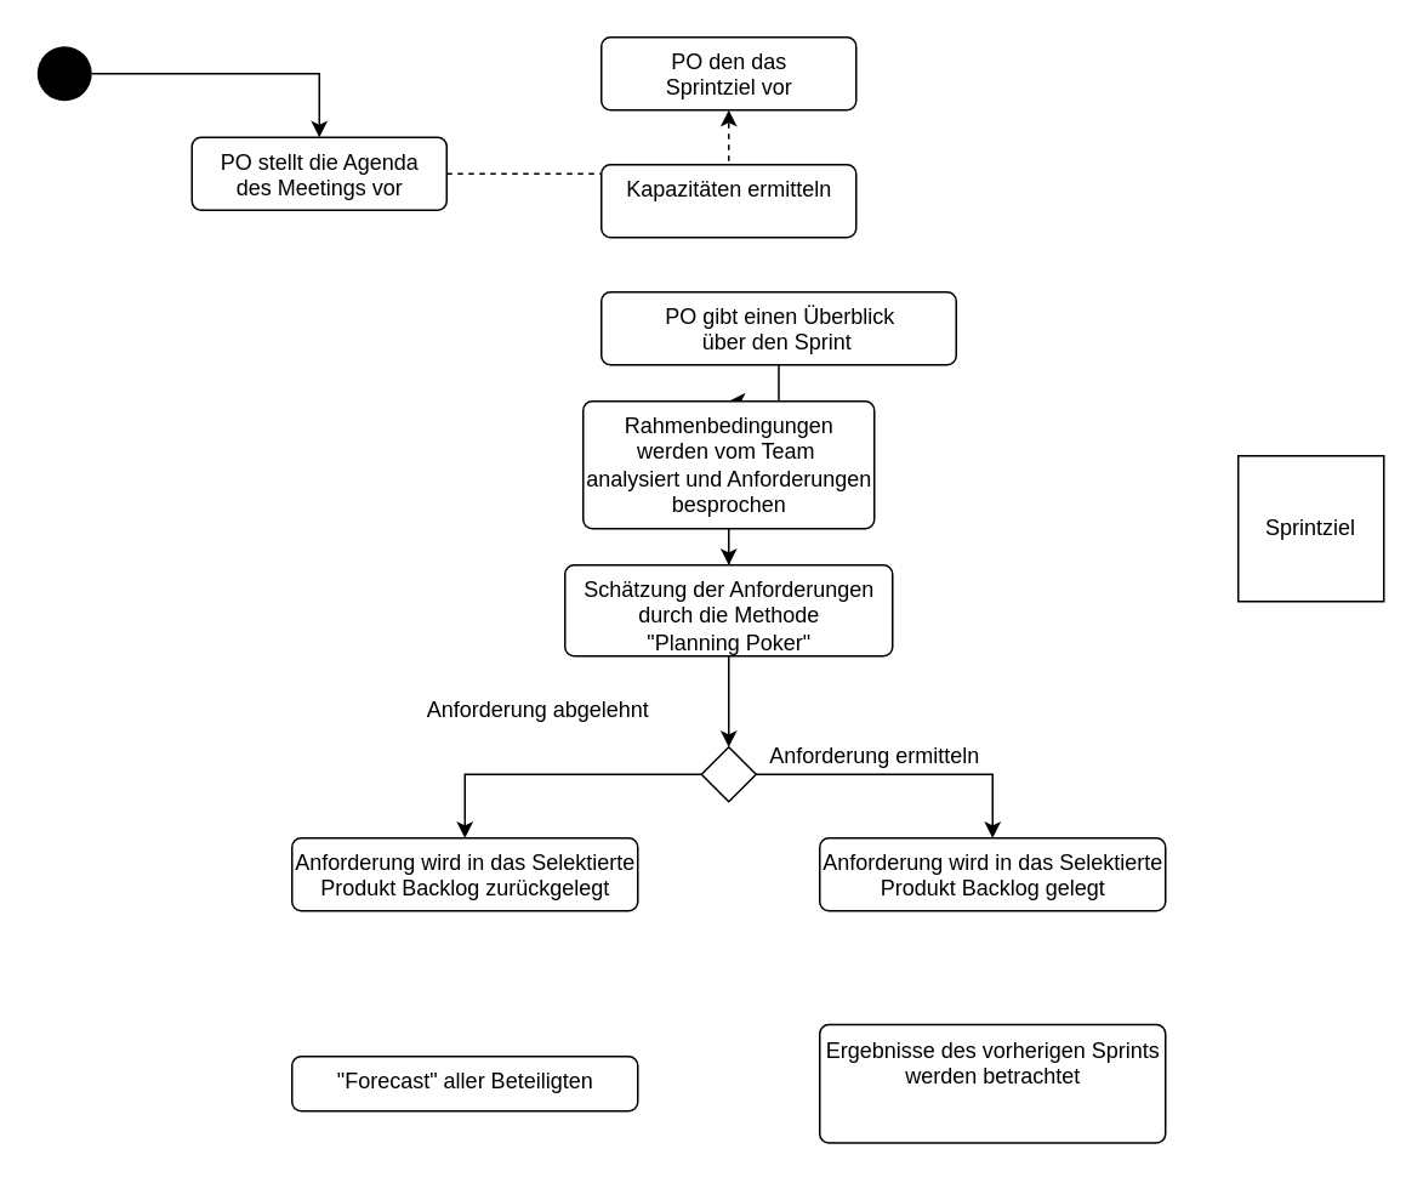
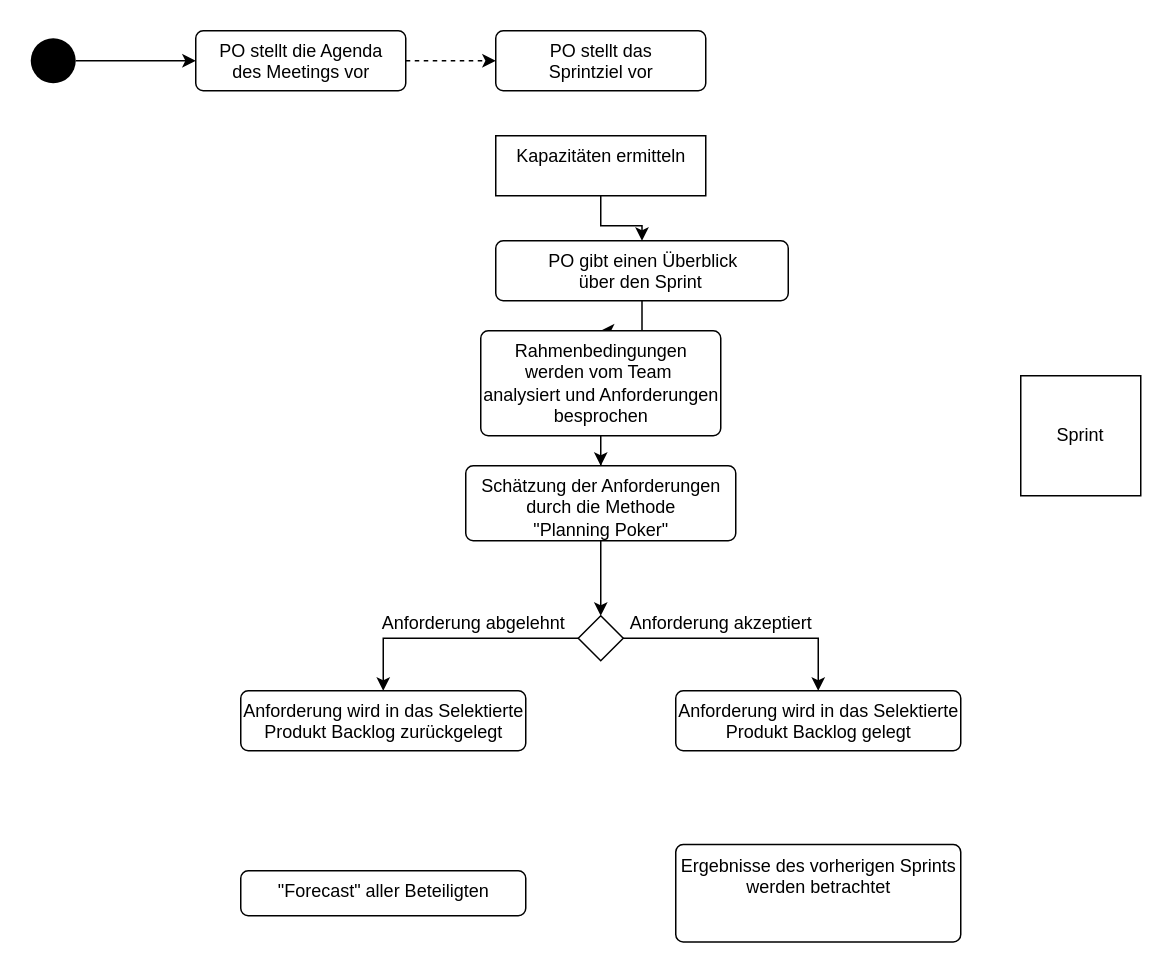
  <mxCell id="0" />
  <mxCell id="1" parent="0" />
  <mxCell id="2" style="edgeStyle=orthogonalEdgeStyle;rounded=0;orthogonalLoop=1;jettySize=auto;html=1;" edge="1" parent="1" source="3" target="5"><mxGeometry relative="1" as="geometry" /></mxCell>
  <mxCell id="3" value="" style="ellipse;fillColor=#000000;strokeColor=none;" vertex="1" parent="1"><mxGeometry x="20" y="25" width="30" height="30" as="geometry" /></mxCell>
  <mxCell id="4" style="edgeStyle=orthogonalEdgeStyle;rounded=0;orthogonalLoop=1;jettySize=auto;html=1;dashed=1;" edge="1" parent="1" source="5" target="6"><mxGeometry relative="1" as="geometry" /></mxCell>
- <mxCell id="5" value="PO stellt die Agenda &lt;br&gt;des Meetings vor" style="html=1;align=center;verticalAlign=top;rounded=1;absoluteArcSize=1;arcSize=10;dashed=0;" vertex="1" parent="1"><mxGeometry x="105" y="75" width="140" height="40" as="geometry" /></mxCell>
- <mxCell id="6" value="PO den das &lt;br&gt;Sprintziel vor" style="html=1;align=center;verticalAlign=top;rounded=1;absoluteArcSize=1;arcSize=10;dashed=0;" vertex="1" parent="1"><mxGeometry x="330" y="20" width="140" height="40" as="geometry" /></mxCell>
+ <mxCell id="5" value="PO stellt die Agenda &lt;br&gt;des Meetings vor" style="html=1;align=center;verticalAlign=top;rounded=1;absoluteArcSize=1;arcSize=10;dashed=0;" vertex="1" parent="1"><mxGeometry x="130" y="20" width="140" height="40" as="geometry" /></mxCell>
+ <mxCell id="6" value="PO stellt das &lt;br&gt;Sprintziel vor" style="html=1;align=center;verticalAlign=top;rounded=1;absoluteArcSize=1;arcSize=10;dashed=0;" vertex="1" parent="1"><mxGeometry x="330" y="20" width="140" height="40" as="geometry" /></mxCell>
  <mxCell id="7" style="edgeStyle=orthogonalEdgeStyle;rounded=0;orthogonalLoop=1;jettySize=auto;html=1;" edge="1" parent="1" source="8" target="10"><mxGeometry relative="1" as="geometry" /></mxCell>
  <mxCell id="8" value="PO gibt einen Überblick&lt;br&gt;über den Sprint&amp;nbsp;" style="html=1;align=center;verticalAlign=top;rounded=1;absoluteArcSize=1;arcSize=10;dashed=0;" vertex="1" parent="1"><mxGeometry x="330" y="160" width="195" height="40" as="geometry" /></mxCell>
  <mxCell id="9" style="edgeStyle=orthogonalEdgeStyle;rounded=0;orthogonalLoop=1;jettySize=auto;html=1;" edge="1" parent="1" source="10" target="12"><mxGeometry relative="1" as="geometry" /></mxCell>
  <mxCell id="10" value="Rahmenbedingungen&lt;br&gt;werden vom Team&amp;nbsp;&lt;br&gt;analysiert und Anforderungen&lt;br&gt;besprochen" style="html=1;align=center;verticalAlign=top;rounded=1;absoluteArcSize=1;arcSize=10;dashed=0;" vertex="1" parent="1"><mxGeometry x="320" y="220" width="160" height="70" as="geometry" /></mxCell>
  <mxCell id="11" style="edgeStyle=orthogonalEdgeStyle;rounded=0;orthogonalLoop=1;jettySize=auto;html=1;" edge="1" parent="1" source="12" target="15"><mxGeometry relative="1" as="geometry" /></mxCell>
  <mxCell id="12" value="Schätzung der Anforderungen &lt;br&gt;durch die Methode&lt;br&gt;&quot;Planning Poker&quot;" style="html=1;align=center;verticalAlign=top;rounded=1;absoluteArcSize=1;arcSize=10;dashed=0;" vertex="1" parent="1"><mxGeometry x="310" y="310" width="180" height="50" as="geometry" /></mxCell>
  <mxCell id="13" style="edgeStyle=orthogonalEdgeStyle;rounded=0;orthogonalLoop=1;jettySize=auto;html=1;exitX=0.833;exitY=0.5;exitDx=0;exitDy=0;exitPerimeter=0;entryX=0.5;entryY=0;entryDx=0;entryDy=0;" edge="1" parent="1" source="15" target="17"><mxGeometry relative="1" as="geometry"><mxPoint x="600" y="460" as="targetPoint" /><mxPoint x="410" y="425" as="sourcePoint" /><Array as="points"><mxPoint x="545" y="425" /></Array></mxGeometry></mxCell>
  <mxCell id="14" style="edgeStyle=orthogonalEdgeStyle;rounded=0;orthogonalLoop=1;jettySize=auto;html=1;entryX=0.5;entryY=0;entryDx=0;entryDy=0;" edge="1" parent="1" source="15" target="18"><mxGeometry relative="1" as="geometry" /></mxCell>
  <mxCell id="15" value="" style="rhombus;" vertex="1" parent="1"><mxGeometry x="385" y="410" width="30" height="30" as="geometry" /></mxCell>
- <mxCell id="16" value="Anforderung ermitteln" style="text;html=1;align=center;verticalAlign=middle;resizable=0;points=[];autosize=1;" vertex="1" parent="1"><mxGeometry x="410" y="405" width="140" height="20" as="geometry" /></mxCell>
+ <mxCell id="16" value="Anforderung akzeptiert" style="text;html=1;align=center;verticalAlign=middle;resizable=0;points=[];autosize=1;" vertex="1" parent="1"><mxGeometry x="410" y="405" width="140" height="20" as="geometry" /></mxCell>
  <mxCell id="17" value="Anforderung wird in das Selektierte&lt;br&gt;Produkt Backlog gelegt" style="html=1;align=center;verticalAlign=top;rounded=1;absoluteArcSize=1;arcSize=10;dashed=0;" vertex="1" parent="1"><mxGeometry x="450" y="460" width="190" height="40" as="geometry" /></mxCell>
  <mxCell id="18" value="Anforderung wird in das Selektierte&lt;br&gt;Produkt Backlog zurückgelegt" style="html=1;align=center;verticalAlign=top;rounded=1;absoluteArcSize=1;arcSize=10;dashed=0;" vertex="1" parent="1"><mxGeometry x="160" y="460" width="190" height="40" as="geometry" /></mxCell>
- <mxCell id="19" value="Anforderung abgelehnt" style="text;html=1;align=center;verticalAlign=middle;resizable=0;points=[];autosize=1;" vertex="1" parent="1"><mxGeometry x="225" y="380" width="140" height="20" as="geometry" /></mxCell>
+ <mxCell id="19" value="Anforderung abgelehnt" style="text;html=1;align=center;verticalAlign=middle;resizable=0;points=[];autosize=1;" vertex="1" parent="1"><mxGeometry x="245" y="405" width="140" height="20" as="geometry" /></mxCell>
  <mxCell id="20" value="&quot;Forecast&quot; aller Beteiligten" style="html=1;align=center;verticalAlign=top;rounded=1;absoluteArcSize=1;arcSize=10;dashed=0;" vertex="1" parent="1"><mxGeometry x="160" y="580" width="190" height="30" as="geometry" /></mxCell>
  <mxCell id="21" value="Ergebnisse des vorherigen Sprints&lt;br&gt;werden betrachtet" style="html=1;align=center;verticalAlign=top;rounded=1;absoluteArcSize=1;arcSize=10;dashed=0;" vertex="1" parent="1"><mxGeometry x="450" y="562.5" width="190" height="65" as="geometry" /></mxCell>
- <mxCell id="22" value="Sprintziel" style="whiteSpace=wrap;html=1;" vertex="1" parent="1"><mxGeometry x="680" y="250" width="80" height="80" as="geometry" /></mxCell>
- <mxCell id="24" value="Kapazitäten ermitteln" style="html=1;align=center;verticalAlign=top;rounded=1;absoluteArcSize=1;arcSize=10;dashed=0;" vertex="1" parent="1"><mxGeometry x="330" y="90" width="140" height="40" as="geometry" /></mxCell>
+ <mxCell id="22" value="Sprint" style="whiteSpace=wrap;html=1;" vertex="1" parent="1"><mxGeometry x="680" y="250" width="80" height="80" as="geometry" /></mxCell>
+ <mxCell id="23" style="edgeStyle=orthogonalEdgeStyle;rounded=0;orthogonalLoop=1;jettySize=auto;html=1;" edge="1" parent="1" source="24" target="8"><mxGeometry relative="1" as="geometry" /></mxCell>
+ <mxCell id="24" value="Kapazitäten ermitteln" style="html=1;align=center;verticalAlign=top;absoluteArcSize=1;arcSize=10;dashed=0;rounded=0;" vertex="1" parent="1"><mxGeometry x="330" y="90" width="140" height="40" as="geometry" /></mxCell>
